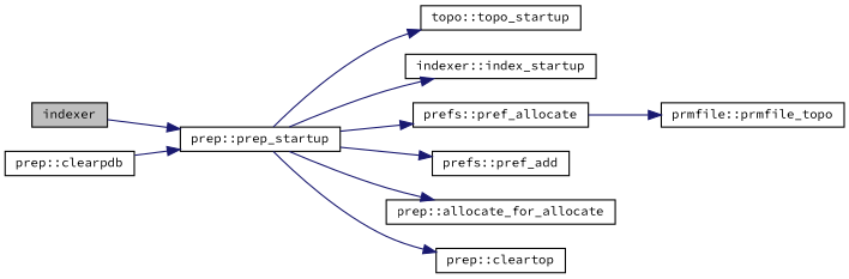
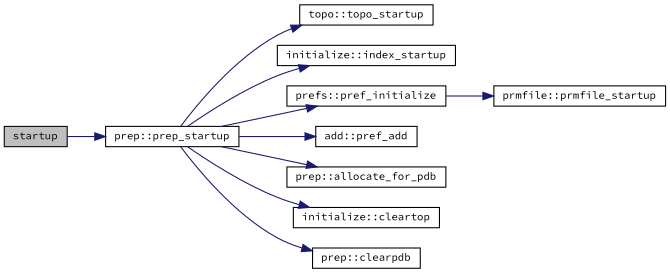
  digraph {
    fontname="Source Code Pro"
    rankdir=LR
    node [color=black fillcolor=white fontname="Source Code Pro" fontsize=10 shape=record style=filled]
    edge [color=midnightblue fontname="Source Code Pro" fontsize=10 labelfontname=Helvetica labelfontsize=10 style=solid]
-   n1 [fillcolor=grey75 fontcolor=black height=0.2 label=indexer width=0.4]
+   n1 [fillcolor=grey75 fontcolor=black height=0.2 label=startup width=0.4]
    n2 [height=0.2 label="prep::prep_startup" width=0.4]
    n3 [height=0.2 label="topo::topo_startup" width=0.4]
-   n4 [height=0.2 label="indexer::index_startup" width=0.4]
-   n5 [height=0.2 label="prefs::pref_allocate" width=0.4]
-   n6 [height=0.2 label="prefs::pref_add" width=0.4]
-   n7 [height=0.2 label="prep::allocate_for_allocate" width=0.4]
-   n8 [height=0.2 label="prep::cleartop" width=0.4]
+   n4 [height=0.2 label="initialize::index_startup" width=0.4]
+   n5 [height=0.2 label="prefs::pref_initialize" width=0.4]
+   n6 [height=0.2 label="add::pref_add" width=0.4]
+   n7 [height=0.2 label="prep::allocate_for_pdb" width=0.4]
+   n8 [height=0.2 label="initialize::cleartop" width=0.4]
    n9 [height=0.2 label="prep::clearpdb" width=0.4]
-   n10 [height=0.2 label="prmfile::prmfile_topo" width=0.4]
+   n10 [height=0.2 label="prmfile::prmfile_startup" width=0.4]
    n1 -> n2
    n2 -> n3
    n2 -> n4
    n2 -> n5
    n2 -> n6
    n2 -> n7
    n2 -> n8
-   n9 -> n2
+   n2 -> n9
    n5 -> n10
  }
